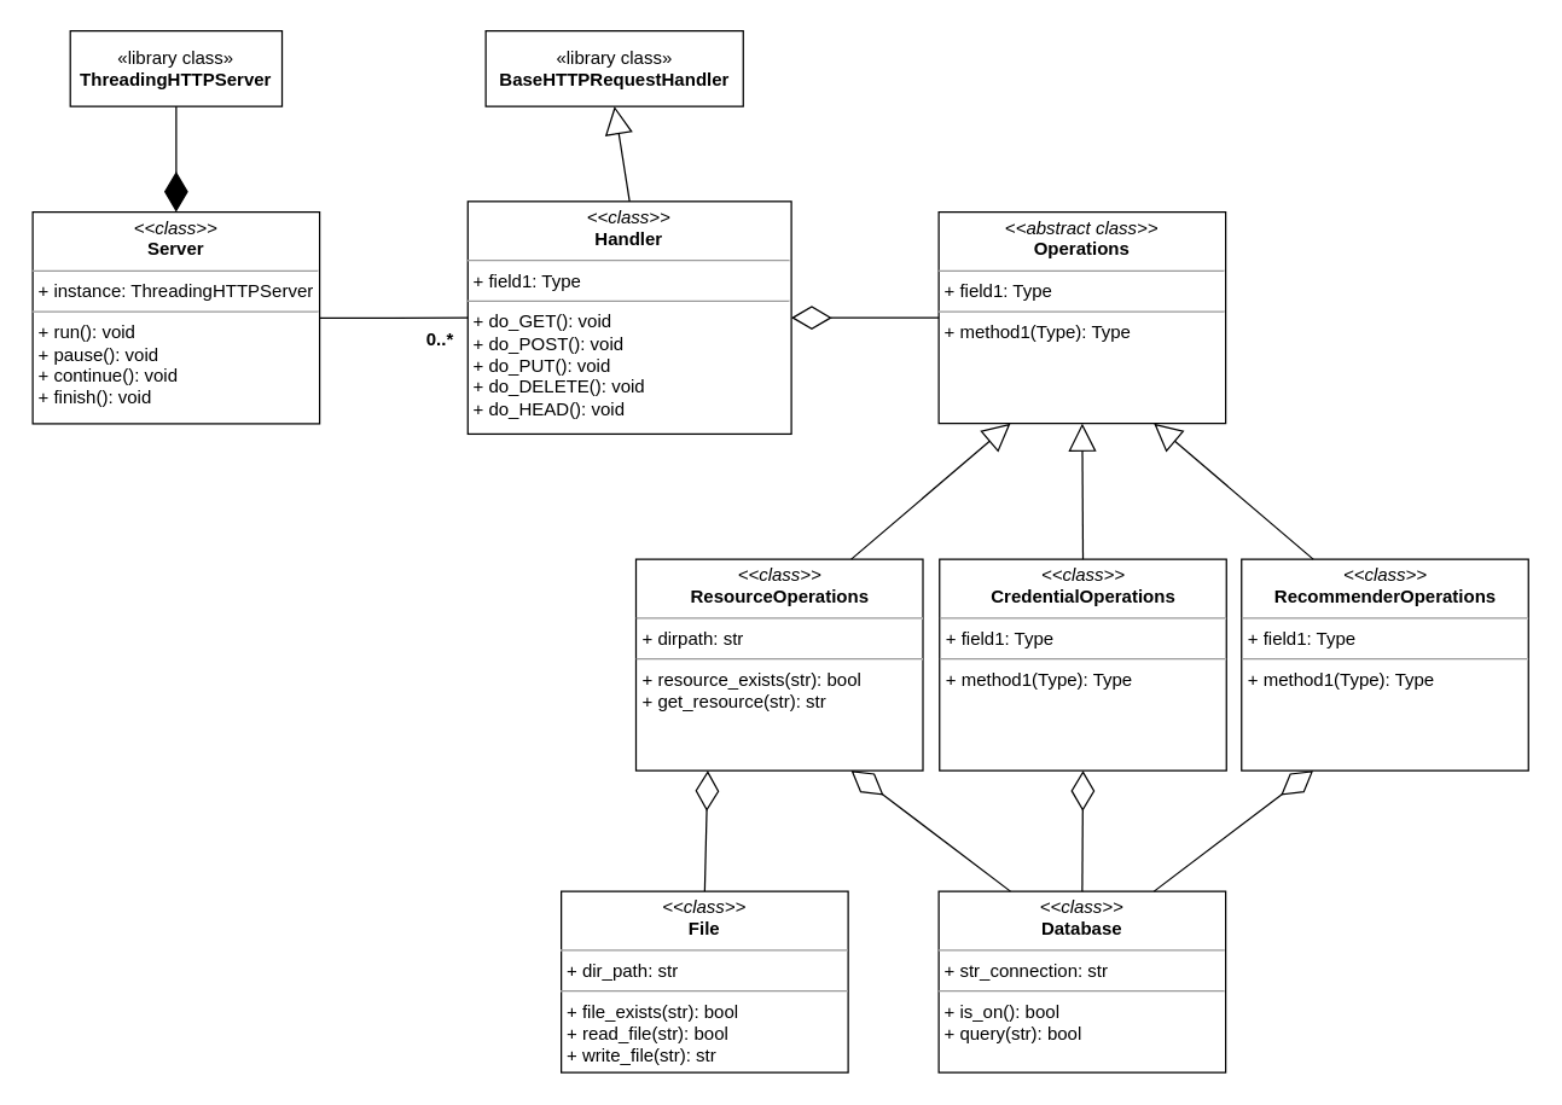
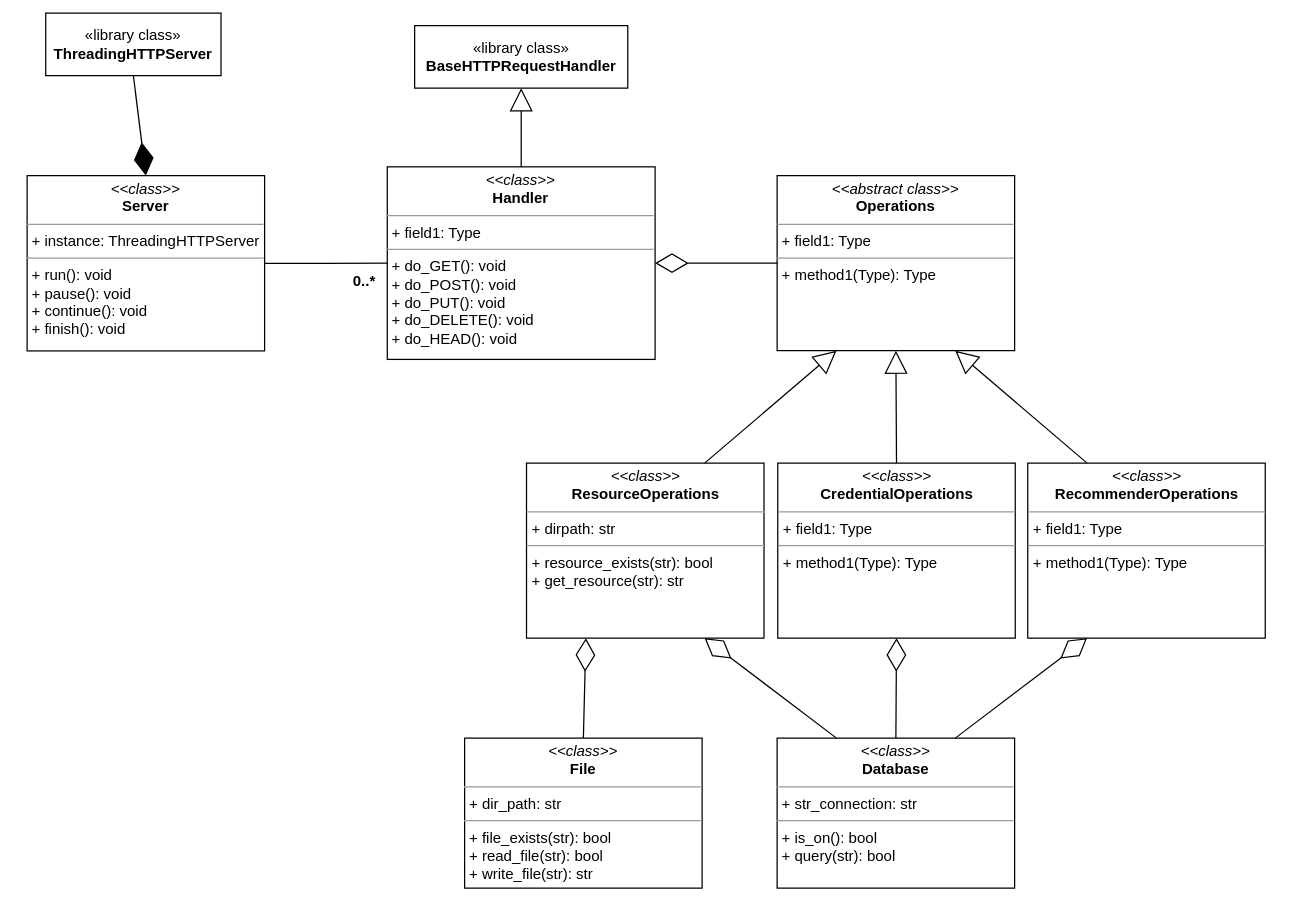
  <mxCell id="0" />
  <mxCell id="1" parent="0" />
  <mxCell id="2" value="&lt;p style=&quot;margin:0px;margin-top:4px;text-align:center;&quot;&gt;&lt;i&gt;&amp;lt;&amp;lt;abstract class&amp;gt;&amp;gt;&lt;/i&gt;&lt;br&gt;&lt;b&gt;Operations&lt;/b&gt;&lt;/p&gt;&lt;hr size=&quot;1&quot;&gt;&lt;p style=&quot;margin:0px;margin-left:4px;&quot;&gt;+ field1: Type&lt;br&gt;&lt;/p&gt;&lt;hr size=&quot;1&quot;&gt;&lt;p style=&quot;margin:0px;margin-left:4px;&quot;&gt;+ method1(Type): Type&lt;br&gt;&lt;/p&gt;" style="verticalAlign=top;align=left;overflow=fill;fontSize=12;fontFamily=Helvetica;html=1;whiteSpace=wrap;" parent="1" vertex="1"><mxGeometry x="621" y="140" width="190" height="140" as="geometry" /></mxCell>
  <mxCell id="3" value="&lt;p style=&quot;margin:0px;margin-top:4px;text-align:center;&quot;&gt;&lt;i&gt;&amp;lt;&amp;lt;class&amp;gt;&amp;gt;&lt;/i&gt;&lt;br&gt;&lt;b&gt;Handler&lt;/b&gt;&lt;/p&gt;&lt;hr size=&quot;1&quot;&gt;&lt;p style=&quot;margin:0px;margin-left:4px;&quot;&gt;+ field1: Type&lt;br&gt;&lt;/p&gt;&lt;hr size=&quot;1&quot;&gt;&lt;p style=&quot;margin:0px;margin-left:4px;&quot;&gt;+ do_GET(): void&lt;br&gt;+ do_POST(): void&lt;/p&gt;&lt;p style=&quot;margin:0px;margin-left:4px;&quot;&gt;+ do_PUT(): void&lt;/p&gt;&lt;p style=&quot;margin:0px;margin-left:4px;&quot;&gt;+ do_DELETE(): void&lt;br&gt;&lt;/p&gt;&lt;p style=&quot;margin:0px;margin-left:4px;&quot;&gt;+ do_HEAD(): void&lt;/p&gt;" style="verticalAlign=top;align=left;overflow=fill;fontSize=12;fontFamily=Helvetica;html=1;whiteSpace=wrap;" parent="1" vertex="1"><mxGeometry x="309.13" y="132.97" width="214.25" height="154.06" as="geometry" /></mxCell>
  <mxCell id="4" value="&lt;p style=&quot;margin:0px;margin-top:4px;text-align:center;&quot;&gt;&lt;i&gt;&amp;lt;&amp;lt;class&amp;gt;&amp;gt;&lt;/i&gt;&lt;br&gt;&lt;b&gt;Server&lt;/b&gt;&lt;/p&gt;&lt;hr size=&quot;1&quot;&gt;&lt;p style=&quot;margin:0px;margin-left:4px;&quot;&gt;+ instance: ThreadingHTTPServer&lt;/p&gt;&lt;hr size=&quot;1&quot;&gt;&lt;p style=&quot;margin:0px;margin-left:4px;&quot;&gt;+ run(): void&lt;/p&gt;&lt;p style=&quot;margin:0px;margin-left:4px;&quot;&gt;+ pause(): void&lt;/p&gt;&lt;p style=&quot;margin:0px;margin-left:4px;&quot;&gt;+ continue(): void&lt;/p&gt;&lt;p style=&quot;margin:0px;margin-left:4px;&quot;&gt;+ finish(): void&lt;/p&gt;" style="verticalAlign=top;align=left;overflow=fill;fontSize=12;fontFamily=Helvetica;html=1;whiteSpace=wrap;" parent="1" vertex="1"><mxGeometry x="20.99" y="140" width="190" height="140.23" as="geometry" /></mxCell>
  <mxCell id="5" value="&lt;p style=&quot;margin:0px;margin-top:4px;text-align:center;&quot;&gt;&lt;i&gt;&amp;lt;&amp;lt;class&amp;gt;&amp;gt;&lt;/i&gt;&lt;br&gt;&lt;b&gt;ResourceOperations&lt;/b&gt;&lt;/p&gt;&lt;hr size=&quot;1&quot;&gt;&lt;p style=&quot;margin:0px;margin-left:4px;&quot;&gt;+ dirpath: str&lt;br&gt;&lt;/p&gt;&lt;hr size=&quot;1&quot;&gt;&lt;p style=&quot;margin:0px;margin-left:4px;&quot;&gt;+ resource_exists(str): bool&lt;/p&gt;&lt;p style=&quot;margin:0px;margin-left:4px;&quot;&gt;+ get_resource(str): str&lt;br&gt;&lt;/p&gt;" style="verticalAlign=top;align=left;overflow=fill;fontSize=12;fontFamily=Helvetica;html=1;whiteSpace=wrap;" parent="1" vertex="1"><mxGeometry x="420.5" y="370" width="190" height="140" as="geometry" /></mxCell>
  <mxCell id="6" value="&lt;p style=&quot;margin:0px;margin-top:4px;text-align:center;&quot;&gt;&lt;i&gt;&amp;lt;&amp;lt;class&amp;gt;&amp;gt;&lt;/i&gt;&lt;br&gt;&lt;b&gt;CredentialOperations&lt;/b&gt;&lt;/p&gt;&lt;hr size=&quot;1&quot;&gt;&lt;p style=&quot;margin:0px;margin-left:4px;&quot;&gt;+ field1: Type&lt;br&gt;&lt;/p&gt;&lt;hr size=&quot;1&quot;&gt;&lt;p style=&quot;margin:0px;margin-left:4px;&quot;&gt;+ method1(Type): Type&lt;br&gt;&lt;/p&gt;" style="verticalAlign=top;align=left;overflow=fill;fontSize=12;fontFamily=Helvetica;html=1;whiteSpace=wrap;" parent="1" vertex="1"><mxGeometry x="621.5" y="370" width="190" height="140" as="geometry" /></mxCell>
  <mxCell id="7" value="&lt;p style=&quot;margin:0px;margin-top:4px;text-align:center;&quot;&gt;&lt;i&gt;&amp;lt;&amp;lt;class&amp;gt;&amp;gt;&lt;/i&gt;&lt;br&gt;&lt;b&gt;RecommenderOperations&lt;/b&gt;&lt;/p&gt;&lt;hr size=&quot;1&quot;&gt;&lt;p style=&quot;margin:0px;margin-left:4px;&quot;&gt;+ field1: Type&lt;br&gt;&lt;/p&gt;&lt;hr size=&quot;1&quot;&gt;&lt;p style=&quot;margin:0px;margin-left:4px;&quot;&gt;+ method1(Type): Type&lt;br&gt;&lt;/p&gt;" style="verticalAlign=top;align=left;overflow=fill;fontSize=12;fontFamily=Helvetica;html=1;whiteSpace=wrap;" parent="1" vertex="1"><mxGeometry x="821.5" y="370" width="190" height="140" as="geometry" /></mxCell>
  <mxCell id="8" value="" style="endArrow=none;html=1;edgeStyle=orthogonalEdgeStyle;rounded=0;exitX=1;exitY=0.5;exitDx=0;exitDy=0;entryX=0;entryY=0.5;entryDx=0;entryDy=0;" parent="1" source="4" target="3" edge="1"><mxGeometry relative="1" as="geometry"><mxPoint x="404" y="-25" as="sourcePoint" /><mxPoint x="494" y="-25" as="targetPoint" /></mxGeometry></mxCell>
  <mxCell id="9" value="" style="endArrow=block;endSize=16;endFill=0;html=1;rounded=0;entryX=0.25;entryY=1;entryDx=0;entryDy=0;exitX=0.75;exitY=0;exitDx=0;exitDy=0;" parent="1" source="5" target="2" edge="1"><mxGeometry width="160" relative="1" as="geometry"><mxPoint x="425" y="60" as="sourcePoint" /><mxPoint x="522" y="0" as="targetPoint" /></mxGeometry></mxCell>
  <mxCell id="10" value="" style="endArrow=block;endSize=16;endFill=0;html=1;rounded=0;entryX=0.5;entryY=1;entryDx=0;entryDy=0;exitX=0.5;exitY=0;exitDx=0;exitDy=0;" parent="1" source="6" target="2" edge="1"><mxGeometry width="160" relative="1" as="geometry"><mxPoint x="635" y="390" as="sourcePoint" /><mxPoint x="739" y="290" as="targetPoint" /></mxGeometry></mxCell>
  <mxCell id="11" value="" style="endArrow=block;endSize=16;endFill=0;html=1;rounded=0;entryX=0.75;entryY=1;entryDx=0;entryDy=0;exitX=0.25;exitY=0;exitDx=0;exitDy=0;" parent="1" source="7" target="2" edge="1"><mxGeometry width="160" relative="1" as="geometry"><mxPoint x="785" y="390" as="sourcePoint" /><mxPoint x="786" y="290" as="targetPoint" /></mxGeometry></mxCell>
  <mxCell id="12" value="&lt;font style=&quot;font-size: 12px;&quot;&gt;&lt;b&gt;0..*&lt;/b&gt;&lt;/font&gt;" style="text;html=1;strokeColor=none;fillColor=none;align=center;verticalAlign=middle;whiteSpace=wrap;rounded=0;" parent="1" vertex="1"><mxGeometry x="261" y="210" width="60" height="30" as="geometry" /></mxCell>
- <mxCell id="13" value="«library class»&lt;br&gt;&lt;b&gt;BaseHTTPRequestHandler&lt;/b&gt;" style="html=1;whiteSpace=wrap;" parent="1" vertex="1"><mxGeometry x="321.01" y="20" width="170.5" height="50" as="geometry" /></mxCell>
+ <mxCell id="13" value="«library class»&lt;br&gt;&lt;b&gt;BaseHTTPRequestHandler&lt;/b&gt;" style="html=1;whiteSpace=wrap;" parent="1" vertex="1"><mxGeometry x="331.01" y="20" width="170.5" height="50" as="geometry" /></mxCell>
  <mxCell id="14" value="" style="endArrow=block;endSize=16;endFill=0;html=1;rounded=0;entryX=0.5;entryY=1;entryDx=0;entryDy=0;exitX=0.5;exitY=0;exitDx=0;exitDy=0;" parent="1" source="3" target="13" edge="1"><mxGeometry width="160" relative="1" as="geometry"><mxPoint x="573" y="390" as="sourcePoint" /><mxPoint x="679" y="290" as="targetPoint" /></mxGeometry></mxCell>
- <mxCell id="15" value="«library class»&lt;br&gt;&lt;b&gt;ThreadingHTTPServer&lt;/b&gt;" style="html=1;whiteSpace=wrap;" parent="1" vertex="1"><mxGeometry x="45.87" y="20" width="140.25" height="50" as="geometry" /></mxCell>
+ <mxCell id="15" value="«library class»&lt;br&gt;&lt;b&gt;ThreadingHTTPServer&lt;/b&gt;" style="html=1;whiteSpace=wrap;" parent="1" vertex="1"><mxGeometry x="35.87" y="10" width="140.25" height="50" as="geometry" /></mxCell>
  <mxCell id="16" value="" style="endArrow=diamondThin;endFill=1;endSize=24;html=1;rounded=0;exitX=0.5;exitY=1;exitDx=0;exitDy=0;entryX=0.5;entryY=0;entryDx=0;entryDy=0;" parent="1" source="15" target="4" edge="1"><mxGeometry width="160" relative="1" as="geometry"><mxPoint x="631" y="220" as="sourcePoint" /><mxPoint x="241" y="100" as="targetPoint" /></mxGeometry></mxCell>
  <mxCell id="17" value="" style="endArrow=diamondThin;endFill=0;endSize=24;html=1;rounded=0;entryX=1;entryY=0.5;entryDx=0;entryDy=0;exitX=0;exitY=0.5;exitDx=0;exitDy=0;" parent="1" source="2" target="3" edge="1"><mxGeometry width="160" relative="1" as="geometry"><mxPoint x="431" y="300" as="sourcePoint" /><mxPoint x="591" y="300" as="targetPoint" /></mxGeometry></mxCell>
  <mxCell id="18" value="" style="endArrow=diamondThin;endFill=0;endSize=24;html=1;rounded=0;entryX=0.25;entryY=1;entryDx=0;entryDy=0;exitX=0.5;exitY=0;exitDx=0;exitDy=0;" parent="1" source="23" target="5" edge="1"><mxGeometry width="160" relative="1" as="geometry"><mxPoint x="511" y="570" as="sourcePoint" /><mxPoint x="481" y="590" as="targetPoint" /></mxGeometry></mxCell>
  <mxCell id="19" value="&lt;p style=&quot;margin:0px;margin-top:4px;text-align:center;&quot;&gt;&lt;i&gt;&amp;lt;&amp;lt;class&amp;gt;&amp;gt;&lt;/i&gt;&lt;br&gt;&lt;b&gt;Database&lt;/b&gt;&lt;/p&gt;&lt;hr size=&quot;1&quot;&gt;&lt;p style=&quot;margin:0px;margin-left:4px;&quot;&gt;+ str_connection: str&lt;br&gt;&lt;/p&gt;&lt;hr size=&quot;1&quot;&gt;&lt;p style=&quot;border-color: var(--border-color); margin: 0px 0px 0px 4px;&quot;&gt;+ is_on(): bool&lt;/p&gt;&lt;p style=&quot;margin:0px;margin-left:4px;&quot;&gt;+ query(str): bool&lt;/p&gt;" style="verticalAlign=top;align=left;overflow=fill;fontSize=12;fontFamily=Helvetica;html=1;whiteSpace=wrap;" parent="1" vertex="1"><mxGeometry x="621" y="590" width="190" height="120" as="geometry" /></mxCell>
  <mxCell id="20" value="" style="endArrow=diamondThin;endFill=0;endSize=24;html=1;rounded=0;entryX=0.5;entryY=1;entryDx=0;entryDy=0;exitX=0.5;exitY=0;exitDx=0;exitDy=0;" edge="1" parent="1" source="19" target="6"><mxGeometry width="160" relative="1" as="geometry"><mxPoint x="741" y="570" as="sourcePoint" /><mxPoint x="741" y="520" as="targetPoint" /></mxGeometry></mxCell>
  <mxCell id="21" value="" style="endArrow=diamondThin;endFill=0;endSize=24;html=1;rounded=0;entryX=0.25;entryY=1;entryDx=0;entryDy=0;exitX=0.75;exitY=0;exitDx=0;exitDy=0;" edge="1" parent="1" source="19" target="7"><mxGeometry width="160" relative="1" as="geometry"><mxPoint x="821" y="550" as="sourcePoint" /><mxPoint x="831" y="530" as="targetPoint" /></mxGeometry></mxCell>
  <mxCell id="22" value="" style="endArrow=diamondThin;endFill=0;endSize=24;html=1;rounded=0;exitX=0.25;exitY=0;exitDx=0;exitDy=0;entryX=0.75;entryY=1;entryDx=0;entryDy=0;" edge="1" parent="1" source="19" target="5"><mxGeometry width="160" relative="1" as="geometry"><mxPoint x="556" y="660" as="sourcePoint" /><mxPoint x="541" y="550" as="targetPoint" /></mxGeometry></mxCell>
  <mxCell id="23" value="&lt;p style=&quot;margin:0px;margin-top:4px;text-align:center;&quot;&gt;&lt;i&gt;&amp;lt;&amp;lt;class&amp;gt;&amp;gt;&lt;/i&gt;&lt;br&gt;&lt;b&gt;File&lt;/b&gt;&lt;/p&gt;&lt;hr size=&quot;1&quot;&gt;&lt;p style=&quot;margin:0px;margin-left:4px;&quot;&gt;+ dir_path: str&lt;br&gt;&lt;/p&gt;&lt;hr size=&quot;1&quot;&gt;&lt;p style=&quot;border-color: var(--border-color); margin: 0px 0px 0px 4px;&quot;&gt;+ file_exists(str): bool&lt;/p&gt;&lt;p style=&quot;margin:0px;margin-left:4px;&quot;&gt;+ read_file(str): bool&lt;/p&gt;&lt;p style=&quot;margin:0px;margin-left:4px;&quot;&gt;+ write_file(str): str&lt;br&gt;&lt;/p&gt;" style="verticalAlign=top;align=left;overflow=fill;fontSize=12;fontFamily=Helvetica;html=1;whiteSpace=wrap;" vertex="1" parent="1"><mxGeometry x="371" y="590" width="190" height="120" as="geometry" /></mxCell>
  <mxCell id="24" style="edgeStyle=orthogonalEdgeStyle;rounded=0;orthogonalLoop=1;jettySize=auto;html=1;exitX=0.5;exitY=1;exitDx=0;exitDy=0;" edge="1" parent="1" source="19" target="19"><mxGeometry relative="1" as="geometry" /></mxCell>
